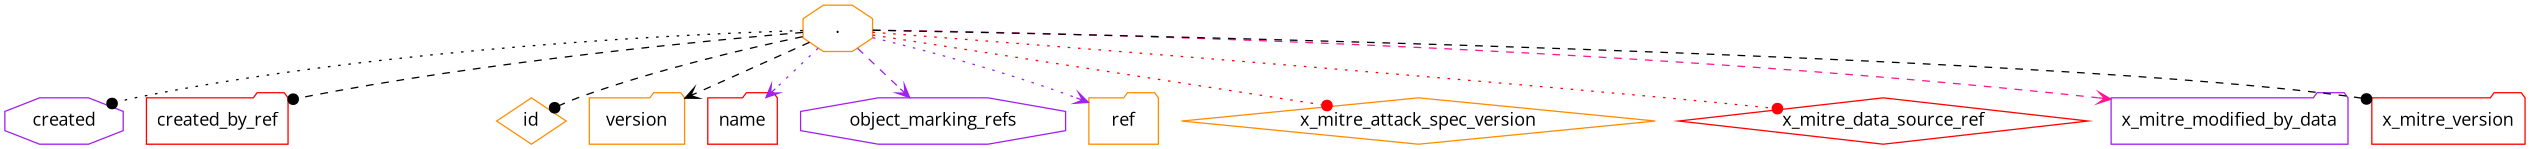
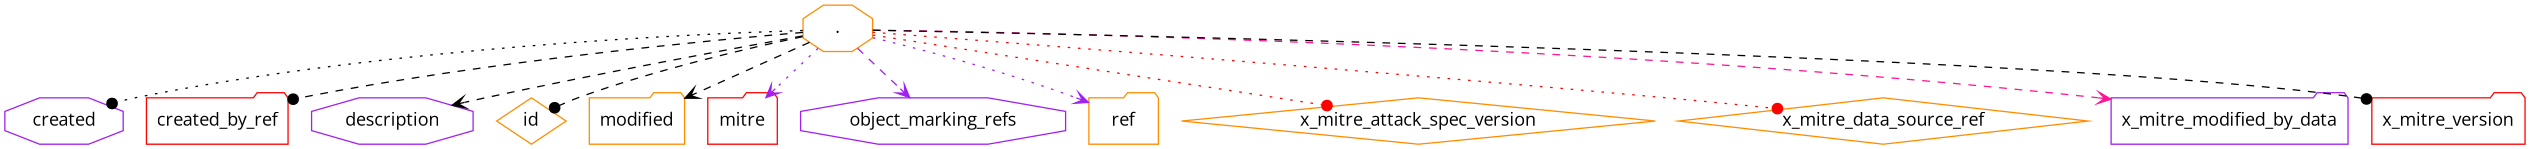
  digraph {
    fontname="Open Sans"
    rankdir=TB
    node [color=darkorange fontname="Open Sans" shape=folder]
    edge [arrowhead=dot color=black dir=forward fontname="Open Sans" style=dashed]
    n1 [label="." shape=octagon]
    n2 [color=purple label=created shape=octagon]
    n3 [color=red label=created_by_ref]
+   n4 [color=purple label=description shape=octagon]
    n5 [label=id shape=diamond]
-   n6 [label=version]
-   n7 [color=red label=name]
+   n6 [label=modified]
+   n7 [color=red label=mitre]
    n8 [color=purple label=object_marking_refs shape=octagon]
    n9 [label=ref]
    n10 [label=x_mitre_attack_spec_version shape=diamond]
-   n11 [color=red label=x_mitre_data_source_ref shape=diamond]
+   n11 [label=x_mitre_data_source_ref shape=diamond]
    n12 [color=purple label=x_mitre_modified_by_data]
    n13 [color=red label=x_mitre_version]
    n1 -> n2 [style=dotted]
    n1 -> n3
+   n1 -> n4 [arrowhead=vee]
    n1 -> n5
    n1 -> n6 [arrowhead=vee]
    n1 -> n7 [arrowhead=vee color=purple style=dotted]
    n1 -> n8 [arrowhead=vee color=purple]
    n1 -> n9 [arrowhead=vee color=purple style=dotted]
    n1 -> n10 [color=red style=dotted]
    n1 -> n11 [color=red style=dotted]
    n1 -> n12 [arrowhead=vee color=deeppink]
    n1 -> n13
  }
